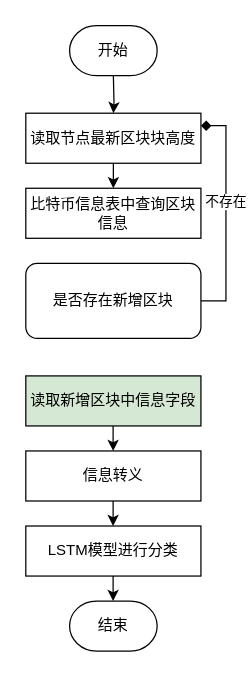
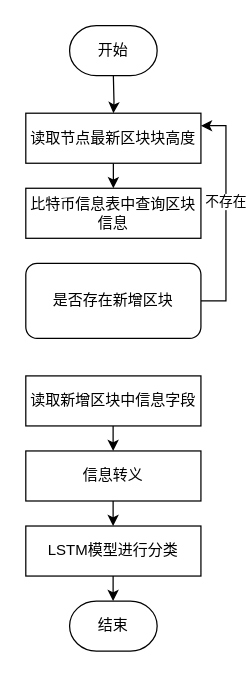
  <mxCell id="0" />
  <mxCell id="1" parent="0" />
  <mxCell id="2" style="edgeStyle=orthogonalEdgeStyle;rounded=0;orthogonalLoop=1;jettySize=auto;html=1;exitX=0.5;exitY=1;exitDx=0;exitDy=0;exitPerimeter=0;" parent="1" source="14" edge="1"><mxGeometry relative="1" as="geometry"><mxPoint x="90" y="150" as="targetPoint" /><mxPoint x="90" y="60" as="sourcePoint" /></mxGeometry></mxCell>
  <mxCell id="3" value="结束" style="strokeWidth=1;html=1;shape=mxgraph.flowchart.terminator;whiteSpace=wrap;" parent="1" vertex="1"><mxGeometry x="55" y="480" width="70" height="40" as="geometry" /></mxCell>
- <mxCell id="4" value="读取新增区块中信息字段" style="rounded=0;whiteSpace=wrap;html=1;absoluteArcSize=1;arcSize=14;strokeWidth=1;fillColor=#d5e8d4;" parent="1" vertex="1"><mxGeometry x="20" y="300" width="140" height="40" as="geometry" /></mxCell>
+ <mxCell id="4" value="读取新增区块中信息字段" style="rounded=0;whiteSpace=wrap;html=1;absoluteArcSize=1;arcSize=14;strokeWidth=1;" parent="1" vertex="1"><mxGeometry x="20" y="300" width="140" height="40" as="geometry" /></mxCell>
  <mxCell id="5" value="信息转义" style="rounded=0;whiteSpace=wrap;html=1;absoluteArcSize=1;arcSize=14;strokeWidth=1;" parent="1" vertex="1"><mxGeometry x="20" y="360" width="140" height="40" as="geometry" /></mxCell>
  <mxCell id="6" value="LSTM模型进行分类" style="rounded=0;whiteSpace=wrap;html=1;absoluteArcSize=1;arcSize=14;strokeWidth=1;" parent="1" vertex="1"><mxGeometry x="20" y="420" width="140" height="40" as="geometry" /></mxCell>
  <mxCell id="7" style="edgeStyle=orthogonalEdgeStyle;rounded=0;orthogonalLoop=1;jettySize=auto;html=1;exitX=0.5;exitY=1;exitDx=0;exitDy=0;" parent="1" edge="1"><mxGeometry relative="1" as="geometry"><mxPoint x="89.8" y="460" as="sourcePoint" /><mxPoint x="89.8" y="480" as="targetPoint" /></mxGeometry></mxCell>
  <mxCell id="8" style="edgeStyle=orthogonalEdgeStyle;rounded=0;orthogonalLoop=1;jettySize=auto;html=1;exitX=0.5;exitY=1;exitDx=0;exitDy=0;" parent="1" edge="1"><mxGeometry relative="1" as="geometry"><mxPoint x="89.8" y="400" as="sourcePoint" /><mxPoint x="89.8" y="420" as="targetPoint" /></mxGeometry></mxCell>
  <mxCell id="9" style="edgeStyle=orthogonalEdgeStyle;rounded=0;orthogonalLoop=1;jettySize=auto;html=1;exitX=0.5;exitY=1;exitDx=0;exitDy=0;" parent="1" edge="1"><mxGeometry relative="1" as="geometry"><mxPoint x="89.8" y="340" as="sourcePoint" /><mxPoint x="89.8" y="360" as="targetPoint" /></mxGeometry></mxCell>
- <mxCell id="10" style="edgeStyle=orthogonalEdgeStyle;rounded=0;orthogonalLoop=1;jettySize=auto;html=1;exitX=1;exitY=0.5;exitDx=0;exitDy=0;entryX=1;entryY=0.25;entryDx=0;entryDy=0;endArrow=diamond;" parent="1" source="12" target="14" edge="1"><mxGeometry relative="1" as="geometry" /></mxCell>
+ <mxCell id="10" style="edgeStyle=orthogonalEdgeStyle;rounded=0;orthogonalLoop=1;jettySize=auto;html=1;exitX=1;exitY=0.5;exitDx=0;exitDy=0;entryX=1;entryY=0.25;entryDx=0;entryDy=0;" parent="1" source="12" target="14" edge="1"><mxGeometry relative="1" as="geometry" /></mxCell>
  <mxCell id="11" value="不存在" style="edgeLabel;html=1;align=center;verticalAlign=middle;resizable=0;points=[];" parent="10" vertex="1" connectable="0"><mxGeometry x="0.108" y="1" relative="1" as="geometry"><mxPoint as="offset" /></mxGeometry></mxCell>
  <mxCell id="12" value="是否存在新增区块" style="whiteSpace=wrap;html=1;rounded=1;" parent="1" vertex="1"><mxGeometry x="20" y="210" width="140" height="60" as="geometry" /></mxCell>
  <mxCell id="13" value="开始" style="strokeWidth=1;html=1;shape=mxgraph.flowchart.terminator;whiteSpace=wrap;" vertex="1" parent="1"><mxGeometry x="55" y="20" width="70" height="40" as="geometry" /></mxCell>
  <mxCell id="14" value="读取节点最新区块块高度" style="rounded=0;whiteSpace=wrap;html=1;absoluteArcSize=1;arcSize=14;strokeWidth=1;" parent="1" vertex="1"><mxGeometry x="20" y="90" width="140" height="40" as="geometry" /></mxCell>
  <mxCell id="15" style="edgeStyle=orthogonalEdgeStyle;rounded=0;orthogonalLoop=1;jettySize=auto;html=1;exitX=0.5;exitY=1;exitDx=0;exitDy=0;exitPerimeter=0;" edge="1" parent="1" target="14"><mxGeometry relative="1" as="geometry"><mxPoint x="90" y="150" as="targetPoint" /><mxPoint x="90" y="60" as="sourcePoint" /></mxGeometry></mxCell>
  <mxCell id="16" value="比特币信息表中查询区块信息" style="rounded=0;whiteSpace=wrap;html=1;absoluteArcSize=1;arcSize=14;strokeWidth=1;" vertex="1" parent="1"><mxGeometry x="20" y="150" width="140" height="40" as="geometry" /></mxCell>
